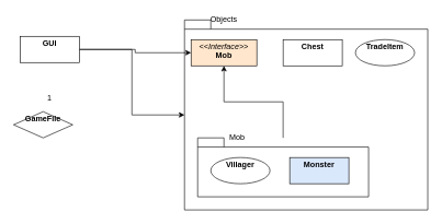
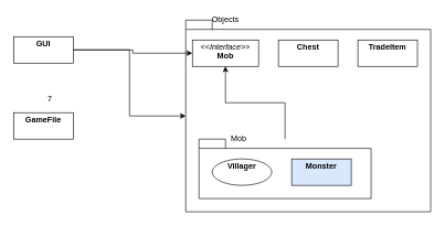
  <mxCell id="0" />
  <mxCell id="1" parent="0" />
  <mxCell id="2" value="" style="shape=folder;fontStyle=1;spacingTop=10;tabWidth=40;tabHeight=14;tabPosition=left;html=1;" vertex="1" parent="1"><mxGeometry x="280" y="30" width="370" height="290" as="geometry" /></mxCell>
  <mxCell id="3" value="Objects" style="text;html=1;strokeColor=none;fillColor=none;align=center;verticalAlign=middle;whiteSpace=wrap;rounded=0;" vertex="1" parent="1"><mxGeometry x="320" y="20" width="40" height="20" as="geometry" /></mxCell>
- <mxCell id="4" value="&lt;p style=&quot;margin: 0px ; margin-top: 4px ; text-align: center&quot;&gt;&lt;i&gt;&amp;lt;&amp;lt;Interface&amp;gt;&amp;gt;&lt;/i&gt;&lt;br&gt;&lt;b&gt;Mob&lt;/b&gt;&lt;/p&gt;" style="verticalAlign=top;align=left;overflow=fill;fontSize=12;fontFamily=Helvetica;html=1;rounded=0;shadow=0;comic=0;labelBackgroundColor=none;strokeColor=#000000;strokeWidth=1;fillColor=#ffe6cc;" vertex="1" parent="1"><mxGeometry x="290" y="60" width="100" height="40" as="geometry" /></mxCell>
- <mxCell id="5" value="&lt;p style=&quot;margin: 4px 0px 0px&quot;&gt;&lt;b&gt;Chest&lt;/b&gt;&lt;/p&gt;" style="verticalAlign=top;align=center;overflow=fill;fontSize=12;fontFamily=Helvetica;html=1;rounded=0;shadow=0;comic=0;labelBackgroundColor=none;strokeColor=#000000;strokeWidth=1;fillColor=#ffffff;" vertex="1" parent="1"><mxGeometry x="430" y="60" width="90" height="40" as="geometry" /></mxCell>
- <mxCell id="6" value="&lt;p style=&quot;margin: 4px 0px 0px&quot;&gt;&lt;b&gt;TradeItem&lt;/b&gt;&lt;/p&gt;" style="ellipse;verticalAlign=top;align=center;overflow=fill;fontSize=12;fontFamily=Helvetica;html=1;shadow=0;comic=0;labelBackgroundColor=none;strokeColor=#000000;strokeWidth=1;fillColor=#ffffff;" vertex="1" parent="1"><mxGeometry x="540" y="60" width="90" height="40" as="geometry" /></mxCell>
+ <mxCell id="4" value="&lt;p style=&quot;margin: 0px ; margin-top: 4px ; text-align: center&quot;&gt;&lt;i&gt;&amp;lt;&amp;lt;Interface&amp;gt;&amp;gt;&lt;/i&gt;&lt;br&gt;&lt;b&gt;Mob&lt;/b&gt;&lt;/p&gt;" style="verticalAlign=top;align=left;overflow=fill;fontSize=12;fontFamily=Helvetica;html=1;rounded=0;shadow=0;comic=0;labelBackgroundColor=none;strokeColor=#000000;strokeWidth=1;fillColor=#ffffff;" vertex="1" parent="1"><mxGeometry x="290" y="60" width="100" height="40" as="geometry" /></mxCell>
+ <mxCell id="5" value="&lt;p style=&quot;margin: 4px 0px 0px&quot;&gt;&lt;b&gt;Chest&lt;/b&gt;&lt;/p&gt;" style="verticalAlign=top;align=center;overflow=fill;fontSize=12;fontFamily=Helvetica;html=1;rounded=0;shadow=0;comic=0;labelBackgroundColor=none;strokeColor=#000000;strokeWidth=1;fillColor=#ffffff;" vertex="1" parent="1"><mxGeometry x="420" y="60" width="90" height="40" as="geometry" /></mxCell>
+ <mxCell id="6" value="&lt;p style=&quot;margin: 4px 0px 0px&quot;&gt;&lt;b&gt;TradeItem&lt;/b&gt;&lt;/p&gt;" style="verticalAlign=top;align=center;overflow=fill;fontSize=12;fontFamily=Helvetica;html=1;rounded=0;shadow=0;comic=0;labelBackgroundColor=none;strokeColor=#000000;strokeWidth=1;fillColor=#ffffff;" vertex="1" parent="1"><mxGeometry x="540" y="60" width="90" height="40" as="geometry" /></mxCell>
  <mxCell id="7" style="edgeStyle=orthogonalEdgeStyle;rounded=0;orthogonalLoop=1;jettySize=auto;html=1;" edge="1" parent="1" source="13" target="4"><mxGeometry relative="1" as="geometry" /></mxCell>
  <mxCell id="8" style="edgeStyle=orthogonalEdgeStyle;rounded=0;orthogonalLoop=1;jettySize=auto;html=1;" edge="1" parent="1" source="10" target="2"><mxGeometry relative="1" as="geometry" /></mxCell>
  <mxCell id="9" style="edgeStyle=orthogonalEdgeStyle;rounded=0;orthogonalLoop=1;jettySize=auto;html=1;" edge="1" parent="1" source="10" target="4"><mxGeometry relative="1" as="geometry" /></mxCell>
- <mxCell id="10" value="&lt;p style=&quot;margin: 4px 0px 0px&quot;&gt;&lt;b&gt;GUI&lt;/b&gt;&lt;/p&gt;" style="verticalAlign=top;align=center;overflow=fill;fontSize=12;fontFamily=Helvetica;html=1;rounded=0;shadow=0;comic=0;labelBackgroundColor=none;strokeColor=#000000;strokeWidth=1;fillColor=#ffffff;" vertex="1" parent="1"><mxGeometry x="30" y="55" width="90" height="40" as="geometry" /></mxCell>
- <mxCell id="11" value="&lt;p style=&quot;margin: 4px 0px 0px&quot;&gt;&lt;b&gt;GameFile&lt;/b&gt;&lt;/p&gt;" style="rhombus;verticalAlign=top;align=center;overflow=fill;fontSize=12;fontFamily=Helvetica;html=1;shadow=0;comic=0;labelBackgroundColor=none;strokeColor=#000000;strokeWidth=1;fillColor=#ffffff;" vertex="1" parent="1"><mxGeometry x="20" y="170" width="90" height="40" as="geometry" /></mxCell>
- <mxCell id="12" value="1" style="text;html=1;strokeColor=none;fillColor=none;align=center;verticalAlign=middle;whiteSpace=wrap;rounded=0;" vertex="1" parent="1"><mxGeometry x="70" y="140" width="10" height="20" as="geometry" /></mxCell>
+ <mxCell id="10" value="&lt;p style=&quot;margin: 4px 0px 0px&quot;&gt;&lt;b&gt;GUI&lt;/b&gt;&lt;/p&gt;" style="verticalAlign=top;align=center;overflow=fill;fontSize=12;fontFamily=Helvetica;html=1;rounded=0;shadow=0;comic=0;labelBackgroundColor=none;strokeColor=#000000;strokeWidth=1;fillColor=#ffffff;" vertex="1" parent="1"><mxGeometry x="20" y="55" width="90" height="40" as="geometry" /></mxCell>
+ <mxCell id="11" value="&lt;p style=&quot;margin: 4px 0px 0px&quot;&gt;&lt;b&gt;GameFile&lt;/b&gt;&lt;/p&gt;" style="verticalAlign=top;align=center;overflow=fill;fontSize=12;fontFamily=Helvetica;html=1;rounded=0;shadow=0;comic=0;labelBackgroundColor=none;strokeColor=#000000;strokeWidth=1;fillColor=#ffffff;" vertex="1" parent="1"><mxGeometry x="20" y="170" width="90" height="40" as="geometry" /></mxCell>
+ <mxCell id="12" value="7" style="text;html=1;strokeColor=none;fillColor=none;align=center;verticalAlign=middle;whiteSpace=wrap;rounded=0;" vertex="1" parent="1"><mxGeometry x="70" y="140" width="10" height="20" as="geometry" /></mxCell>
  <mxCell id="13" value="" style="shape=folder;fontStyle=1;spacingTop=10;tabWidth=40;tabHeight=14;tabPosition=left;html=1;" vertex="1" parent="1"><mxGeometry x="300" y="210" width="260" height="90" as="geometry" /></mxCell>
  <mxCell id="14" value="Mob" style="text;html=1;strokeColor=none;fillColor=none;align=center;verticalAlign=middle;whiteSpace=wrap;rounded=0;" vertex="1" parent="1"><mxGeometry x="340" y="200" width="40" height="20" as="geometry" /></mxCell>
  <mxCell id="15" value="&lt;p style=&quot;margin: 4px 0px 0px&quot;&gt;&lt;b&gt;Villager&lt;/b&gt;&lt;/p&gt;" style="ellipse;verticalAlign=top;align=center;overflow=fill;fontSize=12;fontFamily=Helvetica;html=1;shadow=0;comic=0;labelBackgroundColor=none;strokeColor=#000000;strokeWidth=1;fillColor=#ffffff;" vertex="1" parent="1"><mxGeometry x="320" y="240" width="90" height="40" as="geometry" /></mxCell>
  <mxCell id="16" value="&lt;p style=&quot;margin: 4px 0px 0px&quot;&gt;&lt;b&gt;Monster&lt;/b&gt;&lt;/p&gt;" style="verticalAlign=top;align=center;overflow=fill;fontSize=12;fontFamily=Helvetica;html=1;rounded=0;shadow=0;comic=0;labelBackgroundColor=none;strokeColor=#000000;strokeWidth=1;fillColor=#dae8fc;" vertex="1" parent="1"><mxGeometry x="440" y="240" width="90" height="40" as="geometry" /></mxCell>
